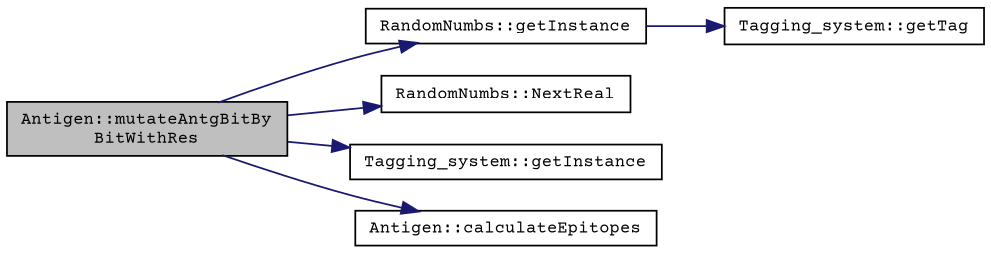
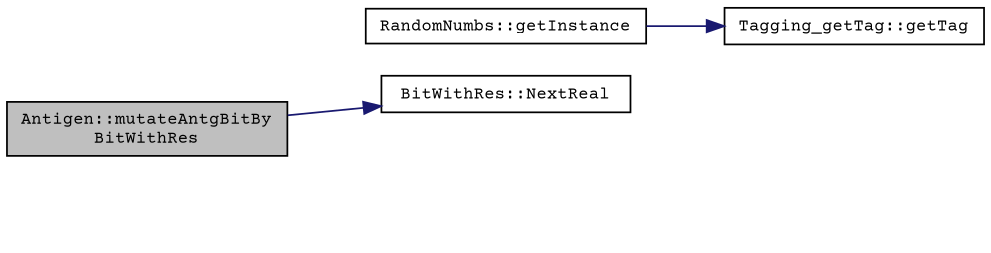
  digraph {
    fontname="Courier Prime"
    rankdir=LR
    node [color=black fillcolor=white fontname="Courier Prime" fontsize=10 shape=record style=filled]
    edge [color=midnightblue fontname="Courier Prime" fontsize=10 labelfontname=Helvetica labelfontsize=10 style=solid]
    n1 [fillcolor=grey75 fontcolor=black height=0.2 label="Antigen::mutateAntgBitBy\lBitWithRes" width=0.4]
    n2 [height=0.2 label="RandomNumbs::getInstance" width=0.4]
-   n3 [height=0.2 label="RandomNumbs::NextReal" width=0.4]
-   n4 [height=0.2 label="Tagging_system::getInstance" width=0.4]
-   n5 [height=0.2 label="Antigen::calculateEpitopes" width=0.4]
-   n6 [height=0.2 label="Tagging_system::getTag" width=0.4]
-   n1 -> n2
+   n3 [height=0.2 label="BitWithRes::NextReal" width=0.4]
+   n6 [height=0.2 label="Tagging_getTag::getTag" width=0.4]
    n1 -> n3
-   n1 -> n4
-   n1 -> n5
    n2 -> n6
  }
